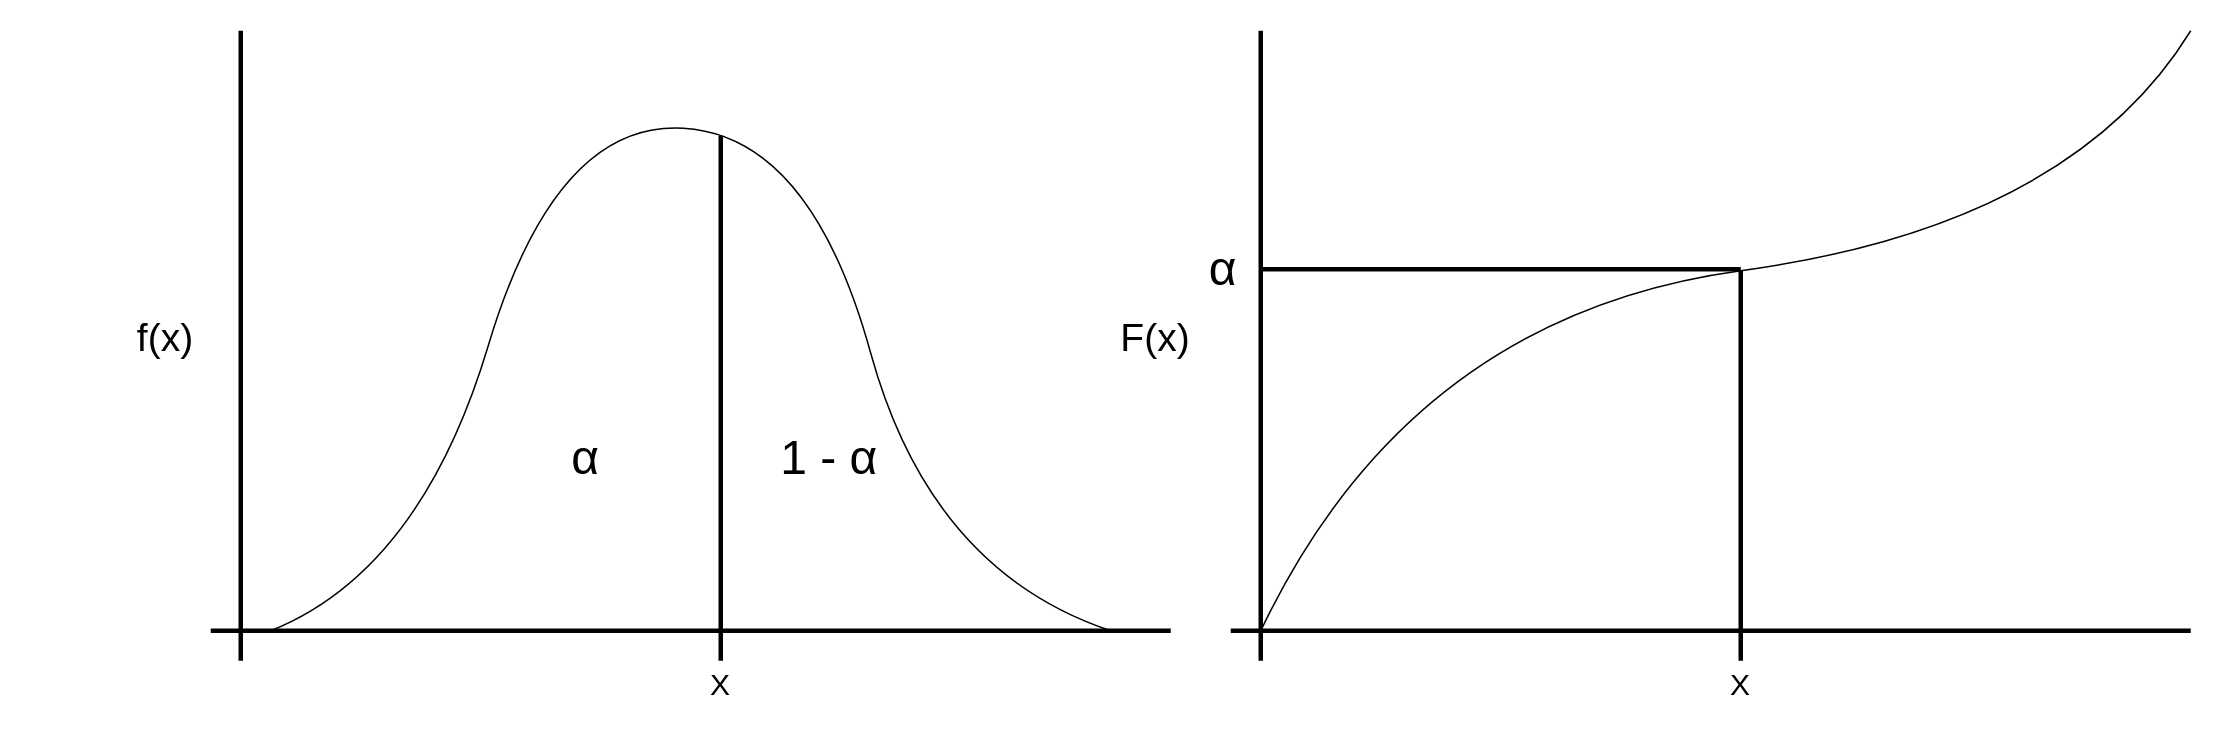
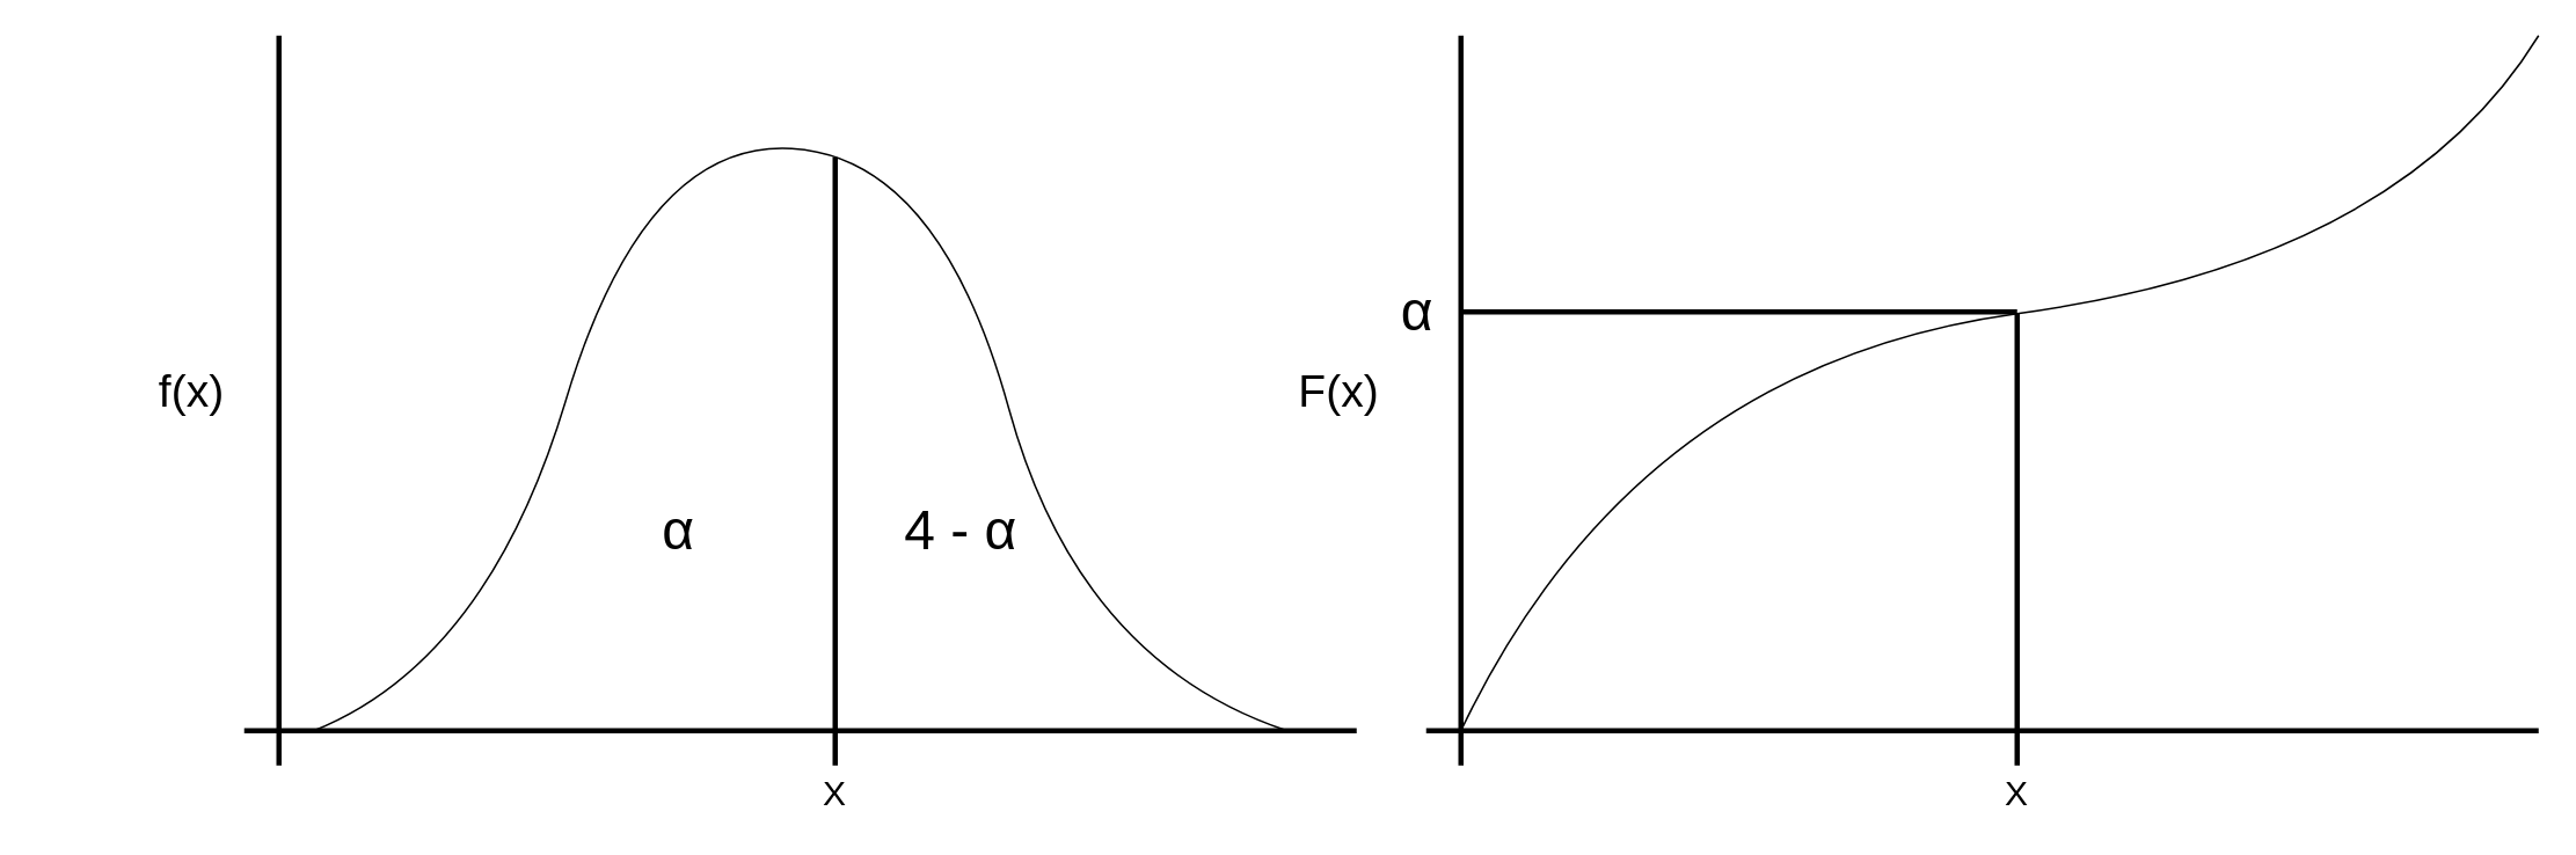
  <mxCell id="0" />
  <mxCell id="1" parent="0" />
  <mxCell id="2" value="" style="endArrow=none;html=1;curved=1;" edge="1" parent="1"><mxGeometry width="50" height="50" relative="1" as="geometry"><mxPoint x="180" y="420" as="sourcePoint" /><mxPoint x="740" y="420" as="targetPoint" /><Array as="points"><mxPoint x="280" y="380" /><mxPoint x="370" y="80" /><mxPoint x="540" y="90" /><mxPoint x="620" y="380" /></Array></mxGeometry></mxCell>
  <mxCell id="3" value="" style="endArrow=none;html=1;curved=1;strokeWidth=3;" edge="1" parent="1"><mxGeometry width="50" height="50" relative="1" as="geometry"><mxPoint x="780" y="420" as="sourcePoint" /><mxPoint y="420" as="targetPoint" x="140" /></mxGeometry></mxCell>
  <mxCell id="4" value="" style="endArrow=none;html=1;curved=1;strokeWidth=3;" edge="1" parent="1"><mxGeometry width="50" height="50" relative="1" as="geometry"><mxPoint x="160" y="20" as="sourcePoint" /><mxPoint x="160" y="440" as="targetPoint" /></mxGeometry></mxCell>
  <mxCell id="5" value="" style="endArrow=none;html=1;curved=1;strokeWidth=3;" edge="1" parent="1"><mxGeometry width="50" height="50" relative="1" as="geometry"><mxPoint x="480" y="90" as="sourcePoint" /><mxPoint x="480" y="440" as="targetPoint" /></mxGeometry></mxCell>
  <mxCell id="6" value="X" style="text;html=1;strokeColor=none;fillColor=none;align=center;verticalAlign=middle;whiteSpace=wrap;rounded=0;fontSize=20;" vertex="1" parent="1"><mxGeometry x="460" y="440" width="40" height="30" as="geometry" /></mxCell>
  <mxCell id="7" value="f(x)" style="text;html=1;strokeColor=none;fillColor=none;align=center;verticalAlign=middle;whiteSpace=wrap;rounded=0;fontSize=26;" vertex="1" parent="1"><mxGeometry x="20" y="210" width="180" height="30" as="geometry" /></mxCell>
  <mxCell id="8" value="α" style="text;html=1;strokeColor=none;fillColor=none;align=center;verticalAlign=middle;whiteSpace=wrap;rounded=0;fontSize=32;" vertex="1" parent="1"><mxGeometry x="365" y="290" width="50" height="30" as="geometry" /></mxCell>
- <mxCell id="9" value="1 -&amp;nbsp;α" style="text;html=1;strokeColor=none;fillColor=none;align=center;verticalAlign=middle;whiteSpace=wrap;rounded=0;fontSize=32;" vertex="1" parent="1"><mxGeometry x="515" y="290" width="75" height="30" as="geometry" /></mxCell>
+ <mxCell id="9" value="4 -&amp;nbsp;α" style="text;html=1;strokeColor=none;fillColor=none;align=center;verticalAlign=middle;whiteSpace=wrap;rounded=0;fontSize=32;" vertex="1" parent="1"><mxGeometry x="515" y="290" width="75" height="30" as="geometry" /></mxCell>
  <mxCell id="10" value="" style="endArrow=none;html=1;curved=1;strokeWidth=3;" edge="1" parent="1"><mxGeometry width="50" height="50" relative="1" as="geometry"><mxPoint x="1460" y="420" as="sourcePoint" /><mxPoint x="820" y="420" as="targetPoint" /></mxGeometry></mxCell>
  <mxCell id="11" value="" style="endArrow=none;html=1;curved=1;strokeWidth=3;" edge="1" parent="1"><mxGeometry width="50" height="50" relative="1" as="geometry"><mxPoint x="840" y="20" as="sourcePoint" /><mxPoint x="840" y="440" as="targetPoint" /></mxGeometry></mxCell>
  <mxCell id="12" value="" style="endArrow=none;html=1;curved=1;strokeWidth=3;" edge="1" parent="1"><mxGeometry width="50" height="50" relative="1" as="geometry"><mxPoint x="1160" y="180" as="sourcePoint" /><mxPoint x="1160" y="440" as="targetPoint" /></mxGeometry></mxCell>
  <mxCell id="13" value="X" style="text;html=1;strokeColor=none;fillColor=none;align=center;verticalAlign=middle;whiteSpace=wrap;rounded=0;fontSize=20;" vertex="1" parent="1"><mxGeometry x="1140" y="440" width="40" height="30" as="geometry" /></mxCell>
  <mxCell id="14" value="F(x)" style="text;html=1;strokeColor=none;fillColor=none;align=center;verticalAlign=middle;whiteSpace=wrap;rounded=0;fontSize=26;" vertex="1" parent="1"><mxGeometry x="680" y="210" width="180" height="30" as="geometry" /></mxCell>
  <mxCell id="15" value="α" style="text;html=1;strokeColor=none;fillColor=none;align=center;verticalAlign=middle;whiteSpace=wrap;rounded=0;fontSize=32;" vertex="1" parent="1"><mxGeometry x="790" y="164" width="50" height="30" as="geometry" /></mxCell>
  <mxCell id="16" value="" style="endArrow=none;html=1;fontSize=26;curved=1;" edge="1" parent="1"><mxGeometry width="50" height="50" relative="1" as="geometry"><mxPoint x="840" y="420" as="sourcePoint" /><mxPoint x="1460" y="20" as="targetPoint" /><Array as="points"><mxPoint x="940" y="210" /><mxPoint x="1380" y="150" /></Array></mxGeometry></mxCell>
  <mxCell id="17" value="" style="endArrow=none;html=1;curved=1;strokeWidth=3;exitX=1;exitY=0.5;exitDx=0;exitDy=0;" edge="1" parent="1" source="15"><mxGeometry width="50" height="50" relative="1" as="geometry"><mxPoint x="1170" y="100" as="sourcePoint" /><mxPoint x="1160" y="179" as="targetPoint" /></mxGeometry></mxCell>
